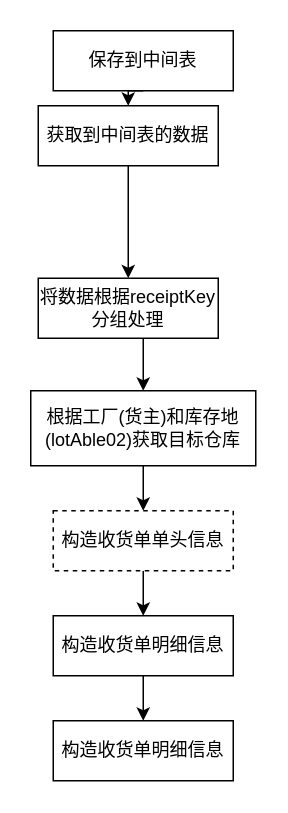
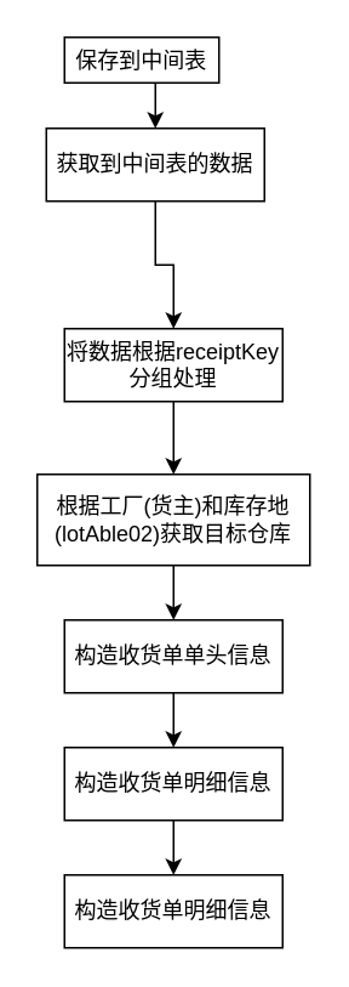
  <mxCell id="0" />
  <mxCell id="1" parent="0" />
  <mxCell id="2" style="edgeStyle=orthogonalEdgeStyle;rounded=0;orthogonalLoop=1;jettySize=auto;html=1;exitX=0.5;exitY=1;exitDx=0;exitDy=0;entryX=0.5;entryY=0;entryDx=0;entryDy=0;" edge="1" parent="1" source="3" target="5"><mxGeometry relative="1" as="geometry" /></mxCell>
- <mxCell id="3" value="保存到中间表" style="rounded=0;whiteSpace=wrap;html=1;" vertex="1" parent="1"><mxGeometry x="35" y="20" width="120" height="40" as="geometry" /></mxCell>
+ <mxCell id="3" value="保存到中间表" style="rounded=0;whiteSpace=wrap;html=1;" vertex="1" parent="1"><mxGeometry x="35" y="20" width="85" height="25" as="geometry" /></mxCell>
  <mxCell id="4" style="edgeStyle=orthogonalEdgeStyle;rounded=0;orthogonalLoop=1;jettySize=auto;html=1;exitX=0.5;exitY=1;exitDx=0;exitDy=0;" edge="1" parent="1" source="5" target="7"><mxGeometry relative="1" as="geometry" /></mxCell>
  <mxCell id="5" value="获取到中间表的数据" style="rounded=0;whiteSpace=wrap;html=1;" vertex="1" parent="1"><mxGeometry x="25" y="70" width="120" height="40" as="geometry" /></mxCell>
  <mxCell id="6" style="edgeStyle=orthogonalEdgeStyle;rounded=0;orthogonalLoop=1;jettySize=auto;html=1;exitX=0.5;exitY=1;exitDx=0;exitDy=0;entryX=0.5;entryY=0;entryDx=0;entryDy=0;" edge="1" parent="1" source="7" target="9"><mxGeometry relative="1" as="geometry" /></mxCell>
- <mxCell id="7" value="将数据根据receiptKey分组处理" style="rounded=0;whiteSpace=wrap;html=1;" vertex="1" parent="1"><mxGeometry x="25" y="185" width="120" height="40" as="geometry" /></mxCell>
+ <mxCell id="7" value="将数据根据receiptKey分组处理" style="rounded=0;whiteSpace=wrap;html=1;" vertex="1" parent="1"><mxGeometry x="35" y="180" width="120" height="40" as="geometry" /></mxCell>
  <mxCell id="8" style="edgeStyle=orthogonalEdgeStyle;rounded=0;orthogonalLoop=1;jettySize=auto;html=1;exitX=0.5;exitY=1;exitDx=0;exitDy=0;entryX=0.5;entryY=0;entryDx=0;entryDy=0;" edge="1" parent="1" source="9" target="11"><mxGeometry relative="1" as="geometry" /></mxCell>
  <mxCell id="9" value="根据工厂(货主)和库存地(lotAble02)获取目标仓库" style="rounded=0;whiteSpace=wrap;html=1;" vertex="1" parent="1"><mxGeometry x="20" y="260" width="150" height="50" as="geometry" /></mxCell>
  <mxCell id="10" style="edgeStyle=orthogonalEdgeStyle;rounded=0;orthogonalLoop=1;jettySize=auto;html=1;exitX=0.5;exitY=1;exitDx=0;exitDy=0;entryX=0.5;entryY=0;entryDx=0;entryDy=0;" edge="1" parent="1" source="11" target="13"><mxGeometry relative="1" as="geometry" /></mxCell>
- <mxCell id="11" value="构造收货单单头信息" style="rounded=0;whiteSpace=wrap;html=1;dashed=1;" vertex="1" parent="1"><mxGeometry x="35" y="340" width="120" height="40" as="geometry" /></mxCell>
+ <mxCell id="11" value="构造收货单单头信息" style="rounded=0;whiteSpace=wrap;html=1;" vertex="1" parent="1"><mxGeometry x="35" y="340" width="120" height="40" as="geometry" /></mxCell>
  <mxCell id="12" style="edgeStyle=orthogonalEdgeStyle;rounded=0;orthogonalLoop=1;jettySize=auto;html=1;exitX=0.5;exitY=1;exitDx=0;exitDy=0;" edge="1" parent="1" source="13" target="14"><mxGeometry relative="1" as="geometry" /></mxCell>
  <mxCell id="13" value="构造收货单明细信息" style="rounded=0;whiteSpace=wrap;html=1;" vertex="1" parent="1"><mxGeometry x="35" y="410" width="120" height="40" as="geometry" /></mxCell>
  <mxCell id="14" value="构造收货单明细信息" style="rounded=0;whiteSpace=wrap;html=1;" vertex="1" parent="1"><mxGeometry x="35" y="480" width="120" height="40" as="geometry" /></mxCell>
